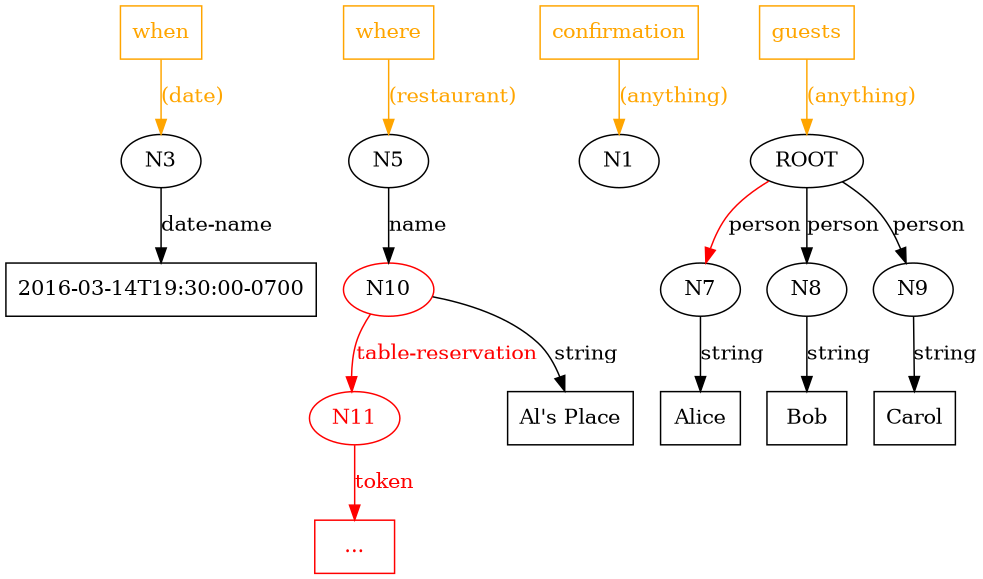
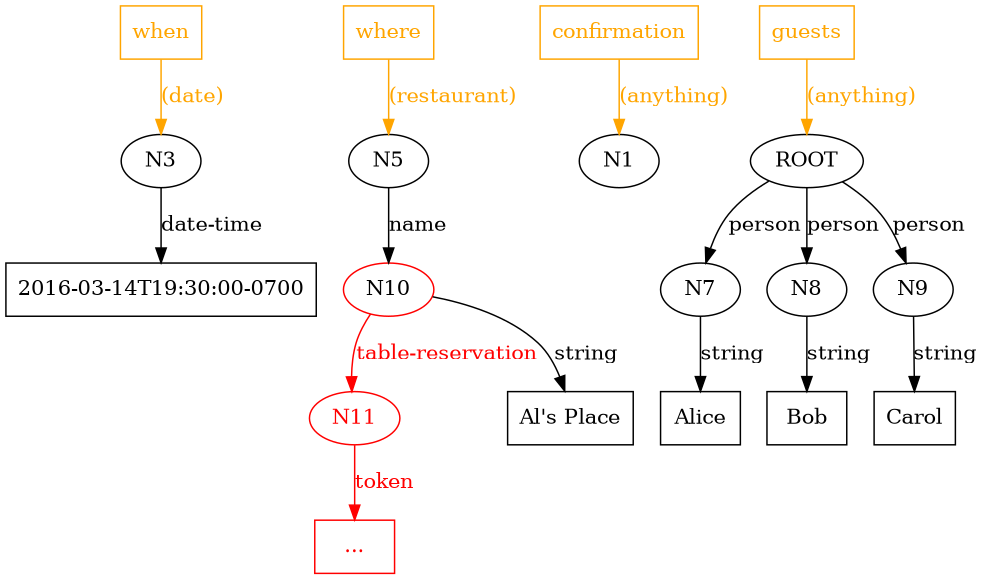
  digraph {
    rankdir=TB
    node [shape=box]
    n1 [color=orange fontcolor=orange label=when]
    n2 [color=orange fontcolor=orange label=where]
    n3 [color=orange fontcolor=orange label=confirmation]
    n4 [color=orange fontcolor=orange label=guests]
    N3 [shape=""]
    N5 [shape=""]
    N1 [shape=""]
    ROOT [shape=""]
    N11 [color=red fontcolor=red shape=""]
    n10 [color=red fontcolor=red label="..."]
    n11 [label="2016-03-14T19:30:00-0700"]
    N10 [color=red shape=""]
    n13 [label="Al's Place"]
    n14 [label=Alice]
    N7 [shape=""]
    n16 [label=Bob]
    N8 [shape=""]
    n18 [label=Carol]
    N9 [shape=""]
    subgraph sub_1 {
      rank=same
      n1
      n2
      n3
      n4
    }
    n1 -> N3 [color=orange fontcolor=orange label="(date)"]
    n2 -> N5 [color=orange fontcolor=orange label="(restaurant)"]
    n3 -> N1 [color=orange fontcolor=orange label="(anything)"]
    n4 -> ROOT [color=orange fontcolor=orange label="(anything)"]
-   N3 -> n11 [label="date-name"]
+   N3 -> n11 [label="date-time"]
    N5 -> N10 [label=name]
-   ROOT -> N7 [label=person color=red]
+   ROOT -> N7 [label=person]
    ROOT -> N8 [label=person]
    ROOT -> N9 [label=person]
    N11 -> n10 [color=red fontcolor=red label=token]
    N10 -> N11 [color=red fontcolor=red label="table-reservation"]
    N10 -> n13 [label=string]
    N7 -> n14 [label=string]
    N8 -> n16 [label=string]
    N9 -> n18 [label=string]
  }
